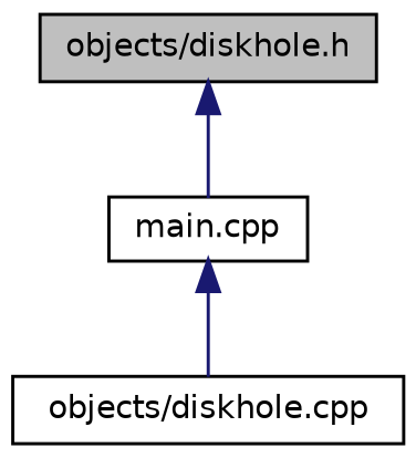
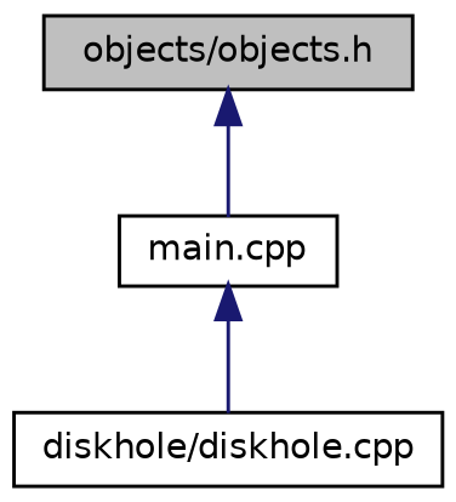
  digraph {
    node [color=black fillcolor=white fontname=Helvetica fontsize=10 shape=record style=filled]
    edge [color=midnightblue dir=back fontname=Helvetica fontsize=10 labelfontname=Helvetica labelfontsize=10 style=solid]
-   n1 [fillcolor=grey75 fontcolor=black height=0.2 label="objects/diskhole.h" width=0.4]
+   n1 [fillcolor=grey75 fontcolor=black height=0.2 label="objects/objects.h" width=0.4]
    n2 [height=0.2 label="main.cpp" width=0.4]
-   n3 [height=0.2 label="objects/diskhole.cpp" width=0.4]
+   n3 [height=0.2 label="diskhole/diskhole.cpp" width=0.4]
    n1 -> n2
    n2 -> n3
  }
